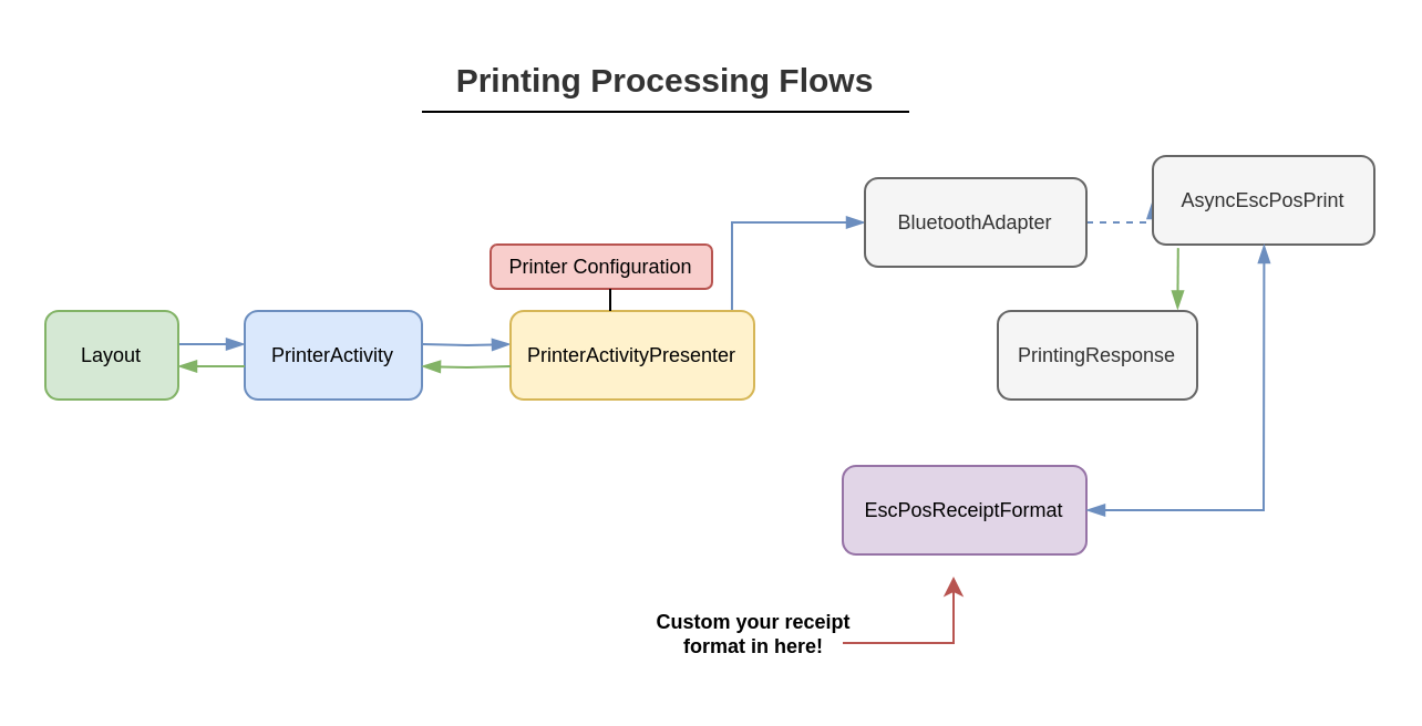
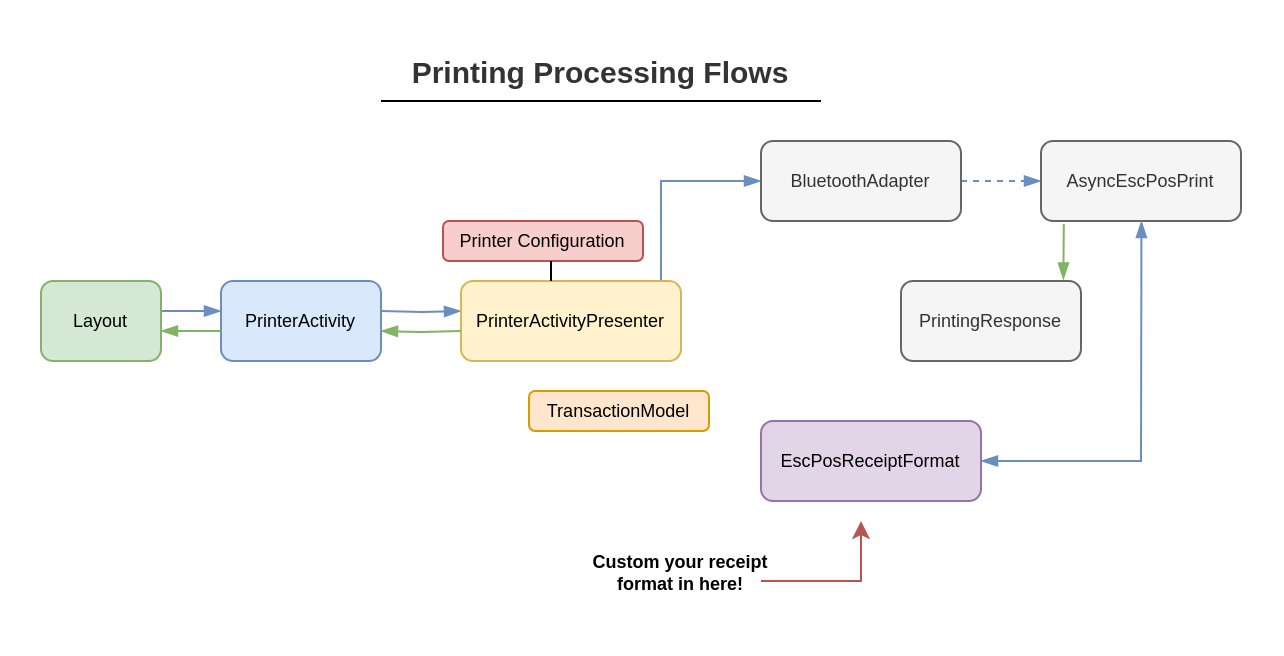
  <mxCell id="0" />
  <mxCell id="1" parent="0" />
  <mxCell id="2" style="edgeStyle=orthogonalEdgeStyle;rounded=0;orthogonalLoop=1;jettySize=auto;html=1;exitX=1;exitY=0.5;exitDx=0;exitDy=0;entryX=0;entryY=0.5;entryDx=0;entryDy=0;fontSize=9;startArrow=none;startFill=0;endArrow=blockThin;endFill=1;fillColor=#dae8fc;strokeColor=#6c8ebf;" parent="1" edge="1"><mxGeometry relative="1" as="geometry"><mxPoint x="80" y="155" as="sourcePoint" /><mxPoint x="110" y="155" as="targetPoint" /></mxGeometry></mxCell>
  <mxCell id="3" value="Layout" style="text;strokeColor=#82b366;fillColor=#d5e8d4;align=center;verticalAlign=middle;spacingLeft=4;spacingRight=4;overflow=hidden;points=[[0,0.5],[1,0.5]];portConstraint=eastwest;rotatable=0;fontSize=9;rounded=1;" parent="1" vertex="1"><mxGeometry x="20" y="140" width="60" height="40" as="geometry" /></mxCell>
  <mxCell id="4" style="edgeStyle=orthogonalEdgeStyle;rounded=0;orthogonalLoop=1;jettySize=auto;html=1;exitX=1;exitY=0.5;exitDx=0;exitDy=0;entryX=0;entryY=0.5;entryDx=0;entryDy=0;fontSize=9;endArrow=blockThin;endFill=1;startArrow=none;startFill=0;fillColor=#dae8fc;strokeColor=#6c8ebf;" parent="1" edge="1"><mxGeometry relative="1" as="geometry"><mxPoint x="190" y="155" as="sourcePoint" /><mxPoint x="230" y="155" as="targetPoint" /></mxGeometry></mxCell>
  <mxCell id="5" value="PrinterActivity" style="text;strokeColor=#6c8ebf;fillColor=#dae8fc;align=center;verticalAlign=middle;spacingLeft=4;spacingRight=4;overflow=hidden;points=[[0,0.5],[1,0.5]];portConstraint=eastwest;rotatable=0;fontSize=9;rounded=1;" parent="1" vertex="1"><mxGeometry x="110" y="140" width="80" height="40" as="geometry" /></mxCell>
  <mxCell id="6" style="edgeStyle=orthogonalEdgeStyle;rounded=0;orthogonalLoop=1;jettySize=auto;html=1;exitX=0.909;exitY=0;exitDx=0;exitDy=0;entryX=0;entryY=0.5;entryDx=0;entryDy=0;fontSize=9;exitPerimeter=0;fillColor=#dae8fc;strokeColor=#6c8ebf;endArrow=blockThin;endFill=1;" parent="1" source="7" target="9" edge="1"><mxGeometry relative="1" as="geometry" /></mxCell>
  <mxCell id="7" value="PrinterActivityPresenter" style="text;strokeColor=#d6b656;fillColor=#fff2cc;align=center;verticalAlign=middle;spacingLeft=4;spacingRight=4;overflow=hidden;points=[[0,0.5],[1,0.5]];portConstraint=eastwest;rotatable=0;fontSize=9;rounded=1;" parent="1" vertex="1"><mxGeometry x="230" y="140" width="110" height="40" as="geometry" /></mxCell>
  <mxCell id="8" style="edgeStyle=orthogonalEdgeStyle;rounded=0;orthogonalLoop=1;jettySize=auto;html=1;exitX=1;exitY=0.5;exitDx=0;exitDy=0;entryX=0;entryY=0.5;entryDx=0;entryDy=0;fontSize=9;fillColor=#dae8fc;strokeColor=#6c8ebf;endArrow=blockThin;endFill=1;dashed=1;" parent="1" source="9" target="10" edge="1"><mxGeometry relative="1" as="geometry" /></mxCell>
- <mxCell id="9" value="BluetoothAdapter" style="text;strokeColor=#666666;fillColor=#f5f5f5;align=center;verticalAlign=middle;spacingLeft=4;spacingRight=4;overflow=hidden;points=[[0,0.5],[1,0.5]];portConstraint=eastwest;rotatable=0;fontSize=9;rounded=1;fontColor=#333333;" parent="1" vertex="1"><mxGeometry x="390" y="80" width="100" height="40" as="geometry" /></mxCell>
+ <mxCell id="9" value="BluetoothAdapter" style="text;strokeColor=#666666;fillColor=#f5f5f5;align=center;verticalAlign=middle;spacingLeft=4;spacingRight=4;overflow=hidden;points=[[0,0.5],[1,0.5]];portConstraint=eastwest;rotatable=0;fontSize=9;rounded=1;fontColor=#333333;" parent="1" vertex="1"><mxGeometry x="380" y="70" width="100" height="40" as="geometry" /></mxCell>
  <mxCell id="10" value="AsyncEscPosPrint" style="text;strokeColor=#666666;fillColor=#f5f5f5;align=center;verticalAlign=middle;spacingLeft=4;spacingRight=4;overflow=hidden;points=[[0,0.5],[1,0.5]];portConstraint=eastwest;rotatable=0;fontSize=9;rounded=1;fontColor=#333333;" parent="1" vertex="1"><mxGeometry x="520" y="70" width="100" height="40" as="geometry" /></mxCell>
  <mxCell id="11" value="EscPosReceiptFormat" style="text;strokeColor=#9673a6;fillColor=#e1d5e7;align=center;verticalAlign=middle;spacingLeft=4;spacingRight=4;overflow=hidden;points=[[0,0.5],[1,0.5]];portConstraint=eastwest;rotatable=0;fontSize=9;rounded=1;" parent="1" vertex="1"><mxGeometry x="380" y="210" width="110" height="40" as="geometry" /></mxCell>
  <mxCell id="12" value="PrintingResponse" style="text;strokeColor=#666666;fillColor=#f5f5f5;align=center;verticalAlign=middle;spacingLeft=4;spacingRight=4;overflow=hidden;points=[[0,0.5],[1,0.5]];portConstraint=eastwest;rotatable=0;fontSize=9;rounded=1;fontColor=#333333;" parent="1" vertex="1"><mxGeometry x="450" y="140" width="90" height="40" as="geometry" /></mxCell>
  <mxCell id="13" value="" style="endArrow=blockThin;html=1;rounded=0;fontSize=9;entryX=0.902;entryY=-0.018;entryDx=0;entryDy=0;entryPerimeter=0;exitX=0.114;exitY=1.039;exitDx=0;exitDy=0;exitPerimeter=0;fillColor=#d5e8d4;strokeColor=#82b366;endFill=1;" parent="1" source="10" target="12" edge="1"><mxGeometry width="50" height="50" relative="1" as="geometry"><mxPoint x="530" y="120" as="sourcePoint" /><mxPoint x="560" y="120" as="targetPoint" /></mxGeometry></mxCell>
+ <mxCell id="14" value="TransactionModel" style="text;strokeColor=#d79b00;fillColor=#ffe6cc;align=center;verticalAlign=middle;spacingLeft=4;spacingRight=4;overflow=hidden;points=[[0,0.5],[1,0.5]];portConstraint=eastwest;rotatable=0;fontSize=9;rounded=1;" parent="1" vertex="1"><mxGeometry x="264" y="195" width="90" height="20" as="geometry" /></mxCell>
  <mxCell id="15" value="Printer Configuration" style="text;strokeColor=#b85450;fillColor=#f8cecc;align=center;verticalAlign=middle;spacingLeft=4;spacingRight=4;overflow=hidden;points=[[0,0.5],[1,0.5]];portConstraint=eastwest;rotatable=0;fontSize=9;rounded=1;" parent="1" vertex="1"><mxGeometry x="221" y="110" width="100" height="20" as="geometry" /></mxCell>
  <mxCell id="16" value="" style="endArrow=none;html=1;rounded=0;fontSize=9;" parent="1" edge="1"><mxGeometry width="50" height="50" relative="1" as="geometry"><mxPoint x="275" y="140" as="sourcePoint" /><mxPoint x="275" y="130" as="targetPoint" /></mxGeometry></mxCell>
  <mxCell id="17" value="Printing Processing Flows" style="text;strokeColor=none;fillColor=none;align=center;verticalAlign=middle;spacingLeft=4;spacingRight=4;overflow=hidden;points=[[0,0.5],[1,0.5]];portConstraint=eastwest;rotatable=0;fontSize=15;rounded=1;fontColor=#333333;fontStyle=1" parent="1" vertex="1"><mxGeometry x="160" y="20" width="280" height="30" as="geometry" /></mxCell>
  <mxCell id="18" value="" style="endArrow=blockThin;html=1;rounded=0;fontSize=9;entryX=1;entryY=0.5;entryDx=0;entryDy=0;exitX=0.114;exitY=1.039;exitDx=0;exitDy=0;exitPerimeter=0;startArrow=blockThin;startFill=1;fillColor=#dae8fc;strokeColor=#6c8ebf;endFill=1;" parent="1" target="11" edge="1"><mxGeometry width="50" height="50" relative="1" as="geometry"><mxPoint x="570.22" y="110" as="sourcePoint" /><mxPoint x="570" y="137.72" as="targetPoint" /><Array as="points"><mxPoint x="570" y="230" /></Array></mxGeometry></mxCell>
  <mxCell id="19" style="edgeStyle=orthogonalEdgeStyle;rounded=0;orthogonalLoop=1;jettySize=auto;html=1;exitX=1;exitY=0.5;exitDx=0;exitDy=0;entryX=0;entryY=0.5;entryDx=0;entryDy=0;fontSize=9;startArrow=blockThin;startFill=1;endArrow=none;endFill=0;fillColor=#d5e8d4;strokeColor=#82b366;" parent="1" edge="1"><mxGeometry relative="1" as="geometry"><mxPoint x="80" y="165" as="sourcePoint" /><mxPoint x="110" y="165" as="targetPoint" /></mxGeometry></mxCell>
  <mxCell id="20" style="edgeStyle=orthogonalEdgeStyle;rounded=0;orthogonalLoop=1;jettySize=auto;html=1;exitX=1;exitY=0.5;exitDx=0;exitDy=0;entryX=0;entryY=0.5;entryDx=0;entryDy=0;fontSize=9;endArrow=none;endFill=0;startArrow=blockThin;startFill=1;fillColor=#d5e8d4;strokeColor=#82b366;" parent="1" edge="1"><mxGeometry relative="1" as="geometry"><mxPoint x="190" y="165" as="sourcePoint" /><mxPoint x="230" y="165" as="targetPoint" /></mxGeometry></mxCell>
  <mxCell id="21" value="Custom your receipt format in here!" style="text;strokeColor=none;fillColor=none;align=center;verticalAlign=middle;spacingLeft=4;spacingRight=4;overflow=hidden;points=[[0,0.5],[1,0.5]];portConstraint=eastwest;rotatable=0;fontSize=9;rounded=1;fontStyle=1;whiteSpace=wrap;" parent="1" vertex="1"><mxGeometry x="290" y="266" width="100" height="40" as="geometry" /></mxCell>
  <mxCell id="22" value="" style="endArrow=classic;html=1;rounded=0;fontSize=9;fillColor=#f8cecc;strokeColor=#b85450;" parent="1" edge="1"><mxGeometry width="50" height="50" relative="1" as="geometry"><mxPoint x="380" y="290" as="sourcePoint" /><mxPoint x="430" y="260" as="targetPoint" /><Array as="points"><mxPoint x="430" y="290" /></Array></mxGeometry></mxCell>
  <mxCell id="23" value="" style="endArrow=none;html=1;rounded=0;fontSize=9;fontColor=#FF1414;" parent="1" edge="1"><mxGeometry width="50" height="50" relative="1" as="geometry"><mxPoint x="190" y="50" as="sourcePoint" /><mxPoint x="410" y="50" as="targetPoint" /></mxGeometry></mxCell>
